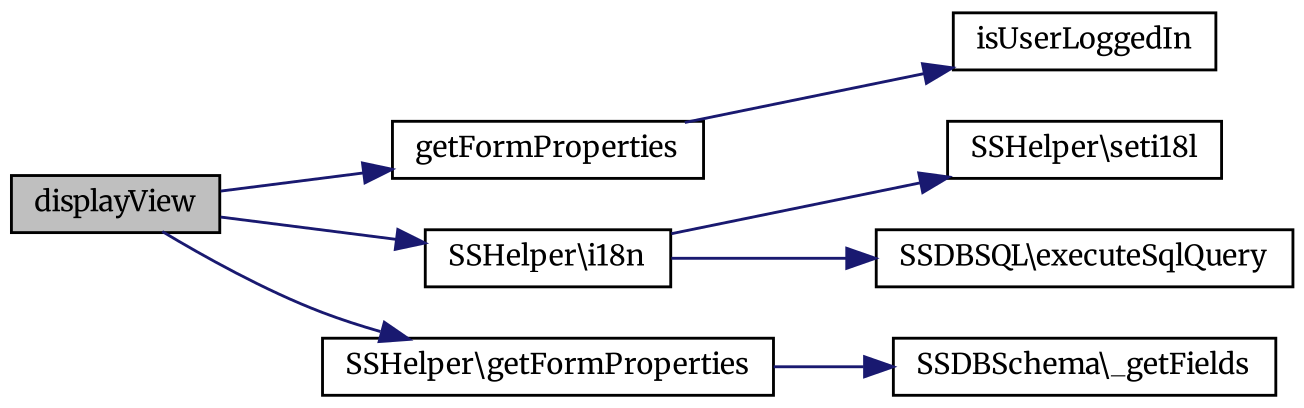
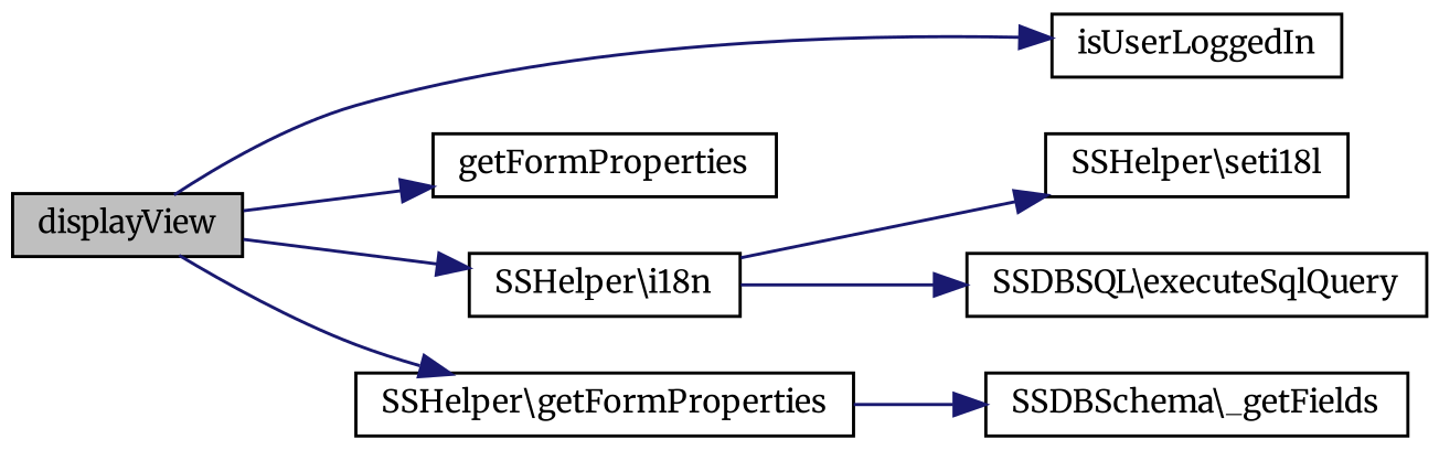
  digraph {
    fontname=Merriweather
    rankdir=LR
    node [color=black fillcolor=white fontname=Merriweather fontsize=10 shape=record style=filled]
    edge [color=midnightblue fontname=Merriweather fontsize=10 labelfontname=Helvetica labelfontsize=10 style=solid]
    n1 [fillcolor=grey75 fontcolor=black height=0.2 label=displayView width=0.4]
    n2 [height=0.2 label=isUserLoggedIn width=0.4]
    n3 [height=0.2 label="SSHelper\\i18n" width=0.4]
    n4 [height=0.2 label=getFormProperties width=0.4]
    n5 [height=0.2 label="SSHelper\\getFormProperties" width=0.4]
    n6 [height=0.2 label="SSHelper\\seti18l" width=0.4]
    n7 [height=0.2 label="SSDBSQL\\executeSqlQuery" width=0.4]
    n8 [height=0.2 label="SSDBSchema\\_getFields" width=0.4]
-   n4 -> n2
+   n1 -> n2
    n1 -> n3
    n1 -> n4
    n1 -> n5
    n3 -> n6
    n3 -> n7
    n5 -> n8
  }
